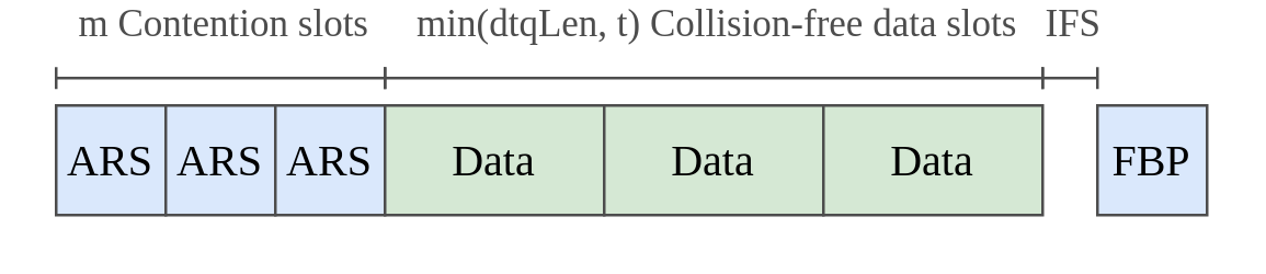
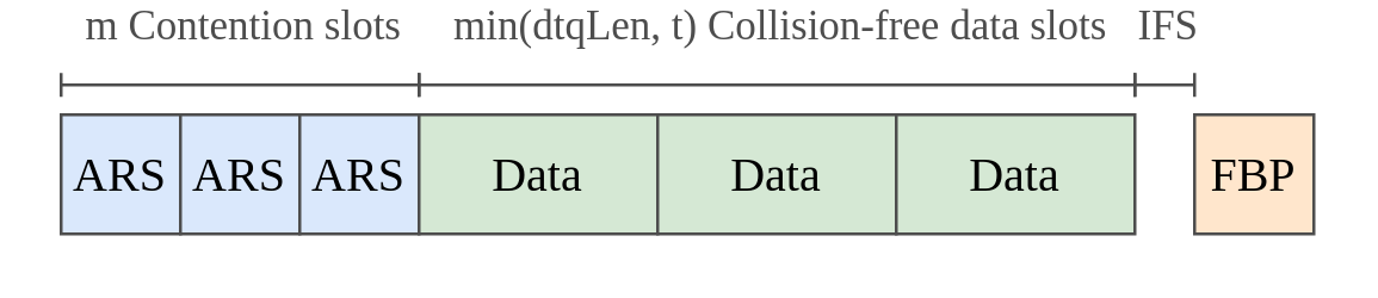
  <mxCell id="0" />
  <mxCell id="1" parent="0" />
  <mxCell id="2" value="ARS" style="rounded=0;whiteSpace=wrap;html=1;fontSize=16;fontFamily=Times New Roman;fillColor=#dae8fc;strokeColor=#4D4D4D;" parent="1" vertex="1"><mxGeometry x="20" y="30" width="40" height="40" as="geometry" /></mxCell>
  <mxCell id="3" value="ARS" style="rounded=0;whiteSpace=wrap;html=1;fontSize=16;fontFamily=Times New Roman;fillColor=#dae8fc;strokeColor=#4D4D4D;" parent="1" vertex="1"><mxGeometry x="60" y="30" width="40" height="40" as="geometry" /></mxCell>
  <mxCell id="4" value="ARS" style="rounded=0;whiteSpace=wrap;html=1;fontSize=16;fontFamily=Times New Roman;fillColor=#dae8fc;strokeColor=#4D4D4D;" parent="1" vertex="1"><mxGeometry x="100" y="30" width="40" height="40" as="geometry" /></mxCell>
  <mxCell id="5" value="Data" style="rounded=0;whiteSpace=wrap;html=1;fontSize=16;fontFamily=Times New Roman;fillColor=#d5e8d4;strokeColor=#4D4D4D;" parent="1" vertex="1"><mxGeometry x="140" y="30" width="80" height="40" as="geometry" /></mxCell>
- <mxCell id="6" value="FBP" style="rounded=0;whiteSpace=wrap;html=1;fontSize=16;fontFamily=Times New Roman;fillColor=#dae8fc;strokeColor=#4D4D4D;" parent="1" vertex="1"><mxGeometry x="400" y="30" width="40" height="40" as="geometry" /></mxCell>
+ <mxCell id="6" value="FBP" style="rounded=0;whiteSpace=wrap;html=1;fontSize=16;fontFamily=Times New Roman;fillColor=#ffe6cc;strokeColor=#4D4D4D;" parent="1" vertex="1"><mxGeometry x="400" y="30" width="40" height="40" as="geometry" /></mxCell>
  <mxCell id="7" value="Data" style="rounded=0;whiteSpace=wrap;html=1;fontSize=16;fontFamily=Times New Roman;fillColor=#d5e8d4;strokeColor=#4D4D4D;" parent="1" vertex="1"><mxGeometry x="220" y="30" width="80" height="40" as="geometry" /></mxCell>
  <mxCell id="8" value="Data" style="rounded=0;whiteSpace=wrap;html=1;fontSize=16;fontFamily=Times New Roman;fillColor=#d5e8d4;strokeColor=#4D4D4D;" parent="1" vertex="1"><mxGeometry x="300" y="30" width="80" height="40" as="geometry" /></mxCell>
  <mxCell id="9" value="" style="endArrow=baseDash;startArrow=baseDash;html=1;rounded=0;startFill=0;endFill=0;fontColor=#4D4D4D;strokeColor=#4D4D4D;" parent="1" edge="1"><mxGeometry width="50" height="50" relative="1" as="geometry"><mxPoint x="20" y="20" as="sourcePoint" /><mxPoint x="140" y="20" as="targetPoint" /></mxGeometry></mxCell>
  <mxCell id="10" value="m Contention slots" style="edgeLabel;html=1;align=center;verticalAlign=middle;resizable=0;points=[];fontSize=14;fontFamily=Times New Roman;fontColor=#4D4D4D;" parent="9" vertex="1" connectable="0"><mxGeometry x="-0.28" y="1" relative="1" as="geometry"><mxPoint x="17" y="-19" as="offset" /></mxGeometry></mxCell>
  <mxCell id="11" value="" style="endArrow=baseDash;startArrow=baseDash;html=1;rounded=0;startFill=0;endFill=0;fontColor=#4D4D4D;strokeColor=#4D4D4D;" parent="1" edge="1"><mxGeometry width="50" height="50" relative="1" as="geometry"><mxPoint x="140" y="20" as="sourcePoint" /><mxPoint x="380" y="20" as="targetPoint" /></mxGeometry></mxCell>
  <mxCell id="12" value="min(dtqLen, t) Collision-free data slots" style="edgeLabel;html=1;align=center;verticalAlign=middle;resizable=0;points=[];fontSize=14;fontFamily=Times New Roman;fontColor=#4D4D4D;" parent="11" vertex="1" connectable="0"><mxGeometry x="-0.28" y="1" relative="1" as="geometry"><mxPoint x="34" y="-19" as="offset" /></mxGeometry></mxCell>
  <mxCell id="13" value="" style="endArrow=baseDash;startArrow=baseDash;html=1;rounded=0;startFill=0;endFill=0;fontColor=#4D4D4D;strokeColor=#4D4D4D;" parent="1" edge="1"><mxGeometry width="50" height="50" relative="1" as="geometry"><mxPoint x="380" y="20" as="sourcePoint" /><mxPoint x="400" y="20" as="targetPoint" /></mxGeometry></mxCell>
  <mxCell id="14" value="IFS" style="edgeLabel;html=1;align=center;verticalAlign=middle;resizable=0;points=[];fontSize=14;fontFamily=Times New Roman;fontColor=#4D4D4D;" parent="13" vertex="1" connectable="0"><mxGeometry x="-0.28" y="1" relative="1" as="geometry"><mxPoint x="3" y="-19" as="offset" /></mxGeometry></mxCell>
